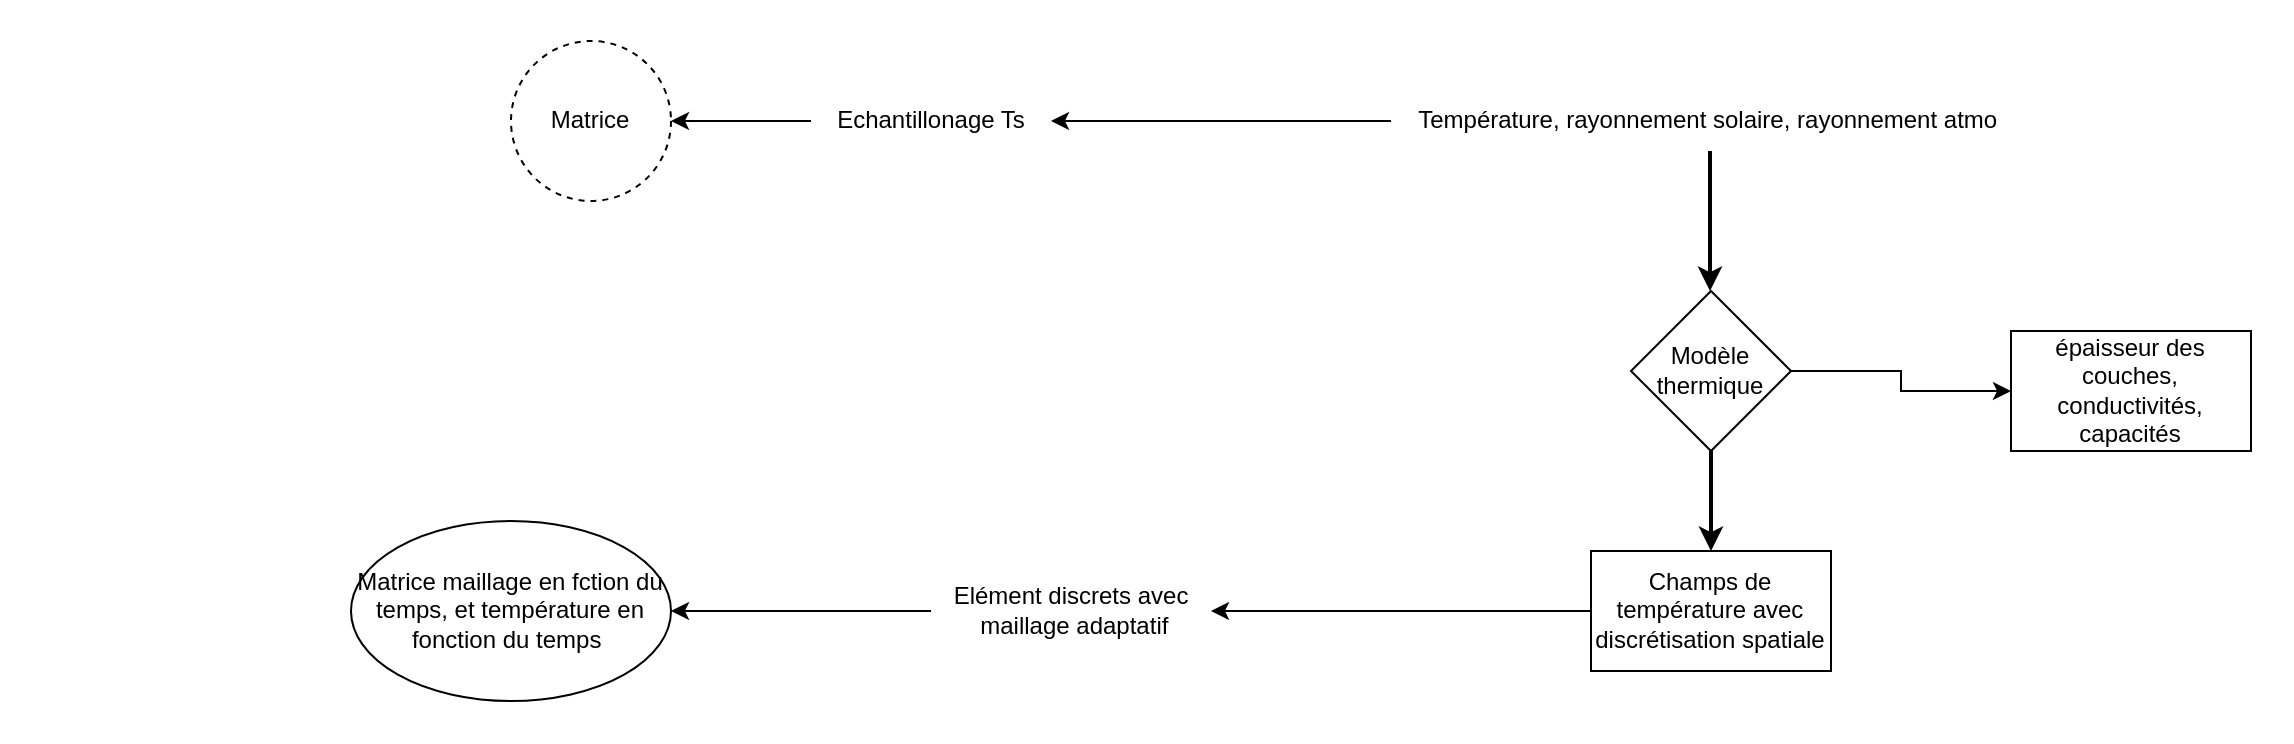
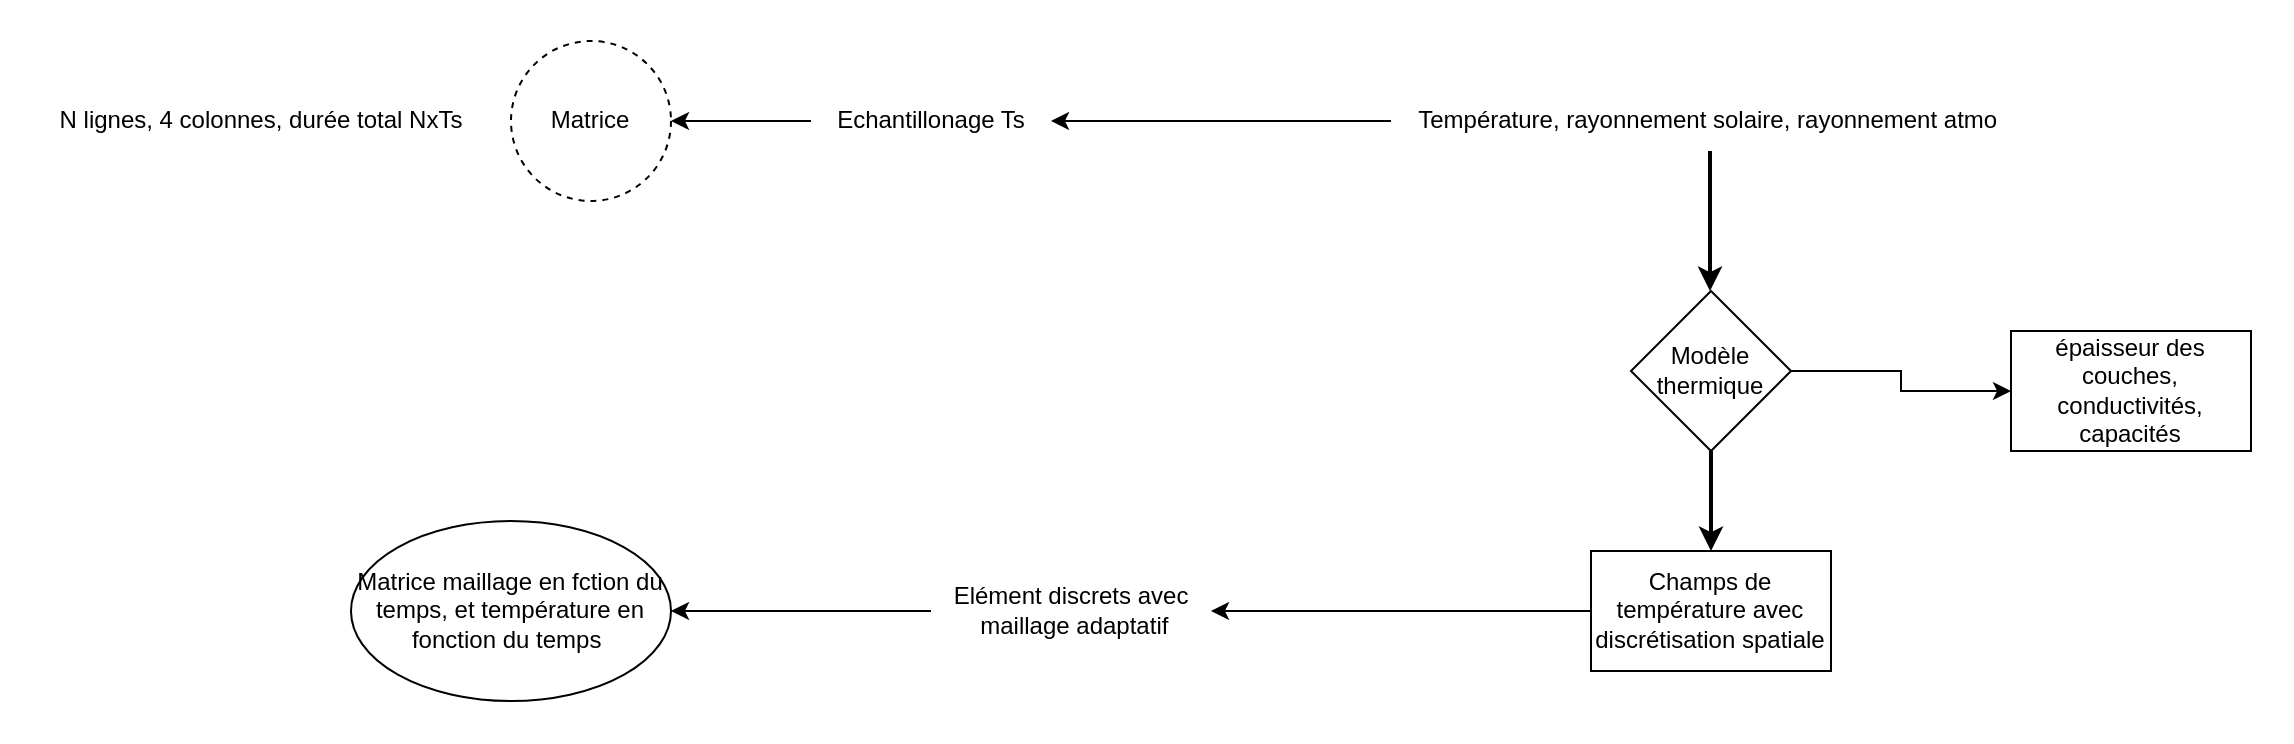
  <mxCell id="0" />
  <mxCell id="1" parent="0" />
  <mxCell id="2" value="épaisseur des couches, conductivités, capacités" style="rounded=0;whiteSpace=wrap;html=1;" vertex="1" parent="1"><mxGeometry x="1005" y="165" width="120" height="60" as="geometry" /></mxCell>
  <mxCell id="3" value="" style="endArrow=classic;html=1;rounded=0;strokeWidth=2;" edge="1" parent="1"><mxGeometry width="50" height="50" relative="1" as="geometry"><mxPoint x="855" y="225" as="sourcePoint" /><mxPoint x="855" y="275" as="targetPoint" /></mxGeometry></mxCell>
  <mxCell id="4" value="" style="endArrow=classic;html=1;rounded=0;exitX=0.5;exitY=1;exitDx=0;exitDy=0;strokeWidth=2;" edge="1" parent="1"><mxGeometry width="50" height="50" relative="1" as="geometry"><mxPoint x="854.5" y="75" as="sourcePoint" /><mxPoint x="854.5" y="145" as="targetPoint" /></mxGeometry></mxCell>
  <mxCell id="5" value="" style="edgeStyle=orthogonalEdgeStyle;rounded=0;orthogonalLoop=1;jettySize=auto;html=1;" edge="1" parent="1" source="10" target="7"><mxGeometry relative="1" as="geometry" /></mxCell>
  <mxCell id="6" value="Température, rayonnement solaire, rayonnement atmo&amp;nbsp;" style="text;html=1;align=center;verticalAlign=middle;resizable=0;points=[];autosize=1;strokeColor=none;fillColor=none;" vertex="1" parent="1"><mxGeometry x="695" y="45" width="320" height="30" as="geometry" /></mxCell>
  <mxCell id="7" value="Matrice" style="ellipse;whiteSpace=wrap;html=1;dashed=1;" vertex="1" parent="1"><mxGeometry x="255" y="20" width="80" height="80" as="geometry" /></mxCell>
+ <mxCell id="8" value="N lignes, 4 colonnes, durée total NxTs" style="text;html=1;align=center;verticalAlign=middle;resizable=0;points=[];autosize=1;strokeColor=none;fillColor=none;" vertex="1" parent="1"><mxGeometry x="20" y="45" width="220" height="30" as="geometry" /></mxCell>
  <mxCell id="9" value="" style="edgeStyle=orthogonalEdgeStyle;rounded=0;orthogonalLoop=1;jettySize=auto;html=1;" edge="1" parent="1" source="6" target="10"><mxGeometry relative="1" as="geometry"><mxPoint x="655" y="60" as="sourcePoint" /><mxPoint x="335" y="60" as="targetPoint" /></mxGeometry></mxCell>
  <mxCell id="10" value="Echantillonage Ts" style="text;html=1;align=center;verticalAlign=middle;resizable=0;points=[];autosize=1;strokeColor=none;fillColor=none;" vertex="1" parent="1"><mxGeometry x="405" y="45" width="120" height="30" as="geometry" /></mxCell>
  <mxCell id="11" value="" style="edgeStyle=orthogonalEdgeStyle;rounded=0;orthogonalLoop=1;jettySize=auto;html=1;" edge="1" parent="1" source="12" target="2"><mxGeometry relative="1" as="geometry" /></mxCell>
  <mxCell id="12" value="Modèle thermique" style="rhombus;whiteSpace=wrap;html=1;" vertex="1" parent="1"><mxGeometry x="815" y="145" width="80" height="80" as="geometry" /></mxCell>
  <mxCell id="13" value="" style="edgeStyle=orthogonalEdgeStyle;rounded=0;orthogonalLoop=1;jettySize=auto;html=1;" edge="1" parent="1" source="14" target="17"><mxGeometry relative="1" as="geometry"><mxPoint x="715" y="305" as="targetPoint" /></mxGeometry></mxCell>
  <mxCell id="14" value="Champs de température avec discrétisation spatiale" style="whiteSpace=wrap;html=1;" vertex="1" parent="1"><mxGeometry x="795" y="275" width="120" height="60" as="geometry" /></mxCell>
  <mxCell id="15" value="Matrice maillage en fction du temps, et température en fonction du temps&amp;nbsp;" style="ellipse;whiteSpace=wrap;html=1;" vertex="1" parent="1"><mxGeometry x="175" y="260" width="160" height="90" as="geometry" /></mxCell>
  <mxCell id="16" value="" style="edgeStyle=orthogonalEdgeStyle;rounded=0;orthogonalLoop=1;jettySize=auto;html=1;entryX=1;entryY=0.5;entryDx=0;entryDy=0;" edge="1" parent="1" source="17" target="15"><mxGeometry relative="1" as="geometry"><mxPoint x="395" y="305" as="targetPoint" /></mxGeometry></mxCell>
  <mxCell id="17" value="Elément discrets avec&lt;br&gt;&amp;nbsp;maillage adaptatif" style="text;html=1;align=center;verticalAlign=middle;resizable=0;points=[];autosize=1;strokeColor=none;fillColor=none;" vertex="1" parent="1"><mxGeometry x="465" y="285" width="140" height="40" as="geometry" /></mxCell>
